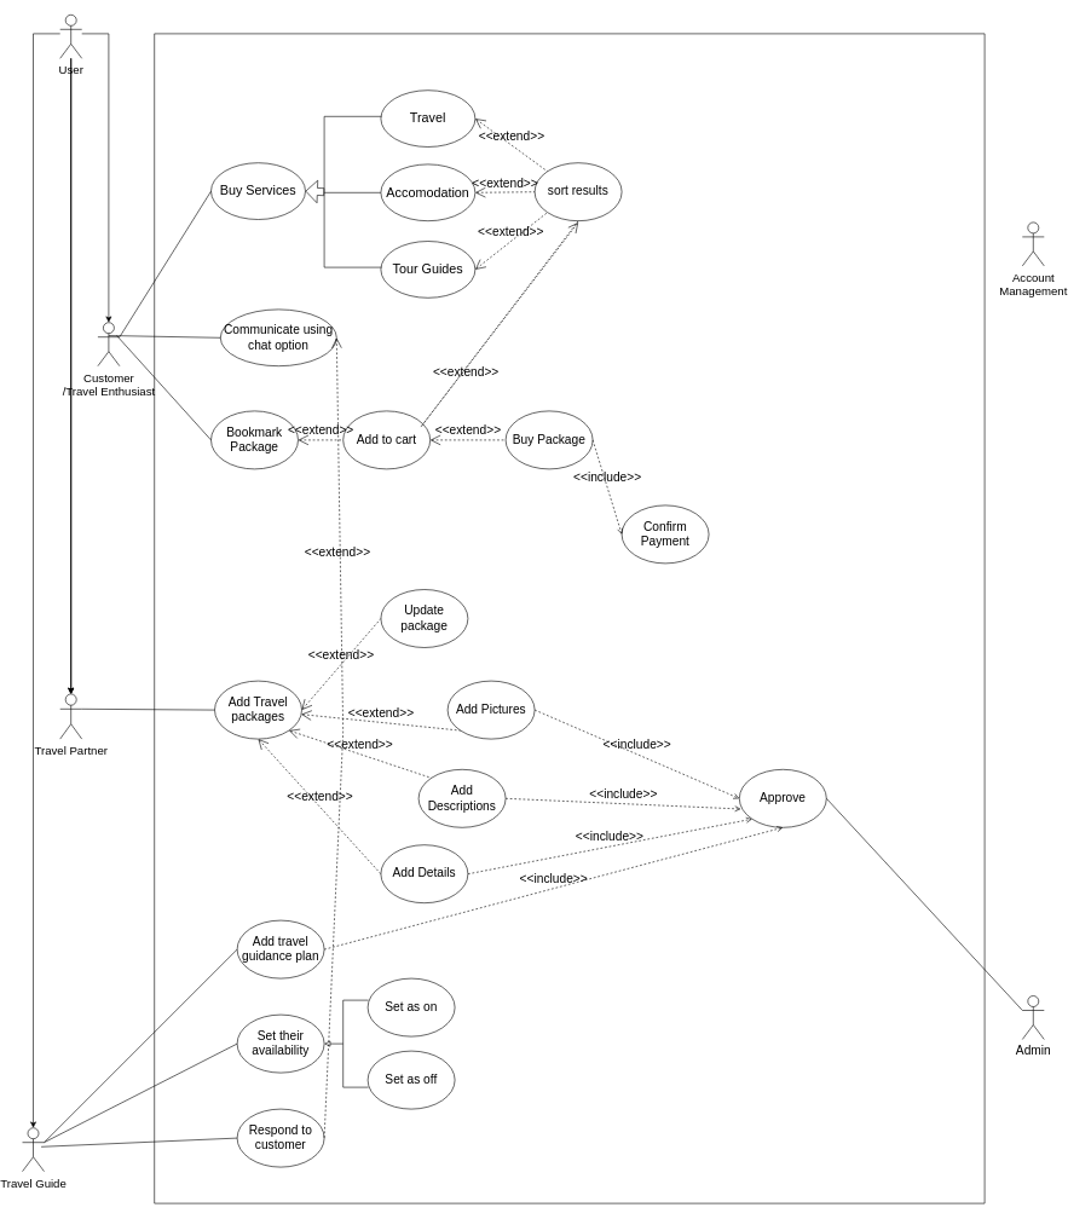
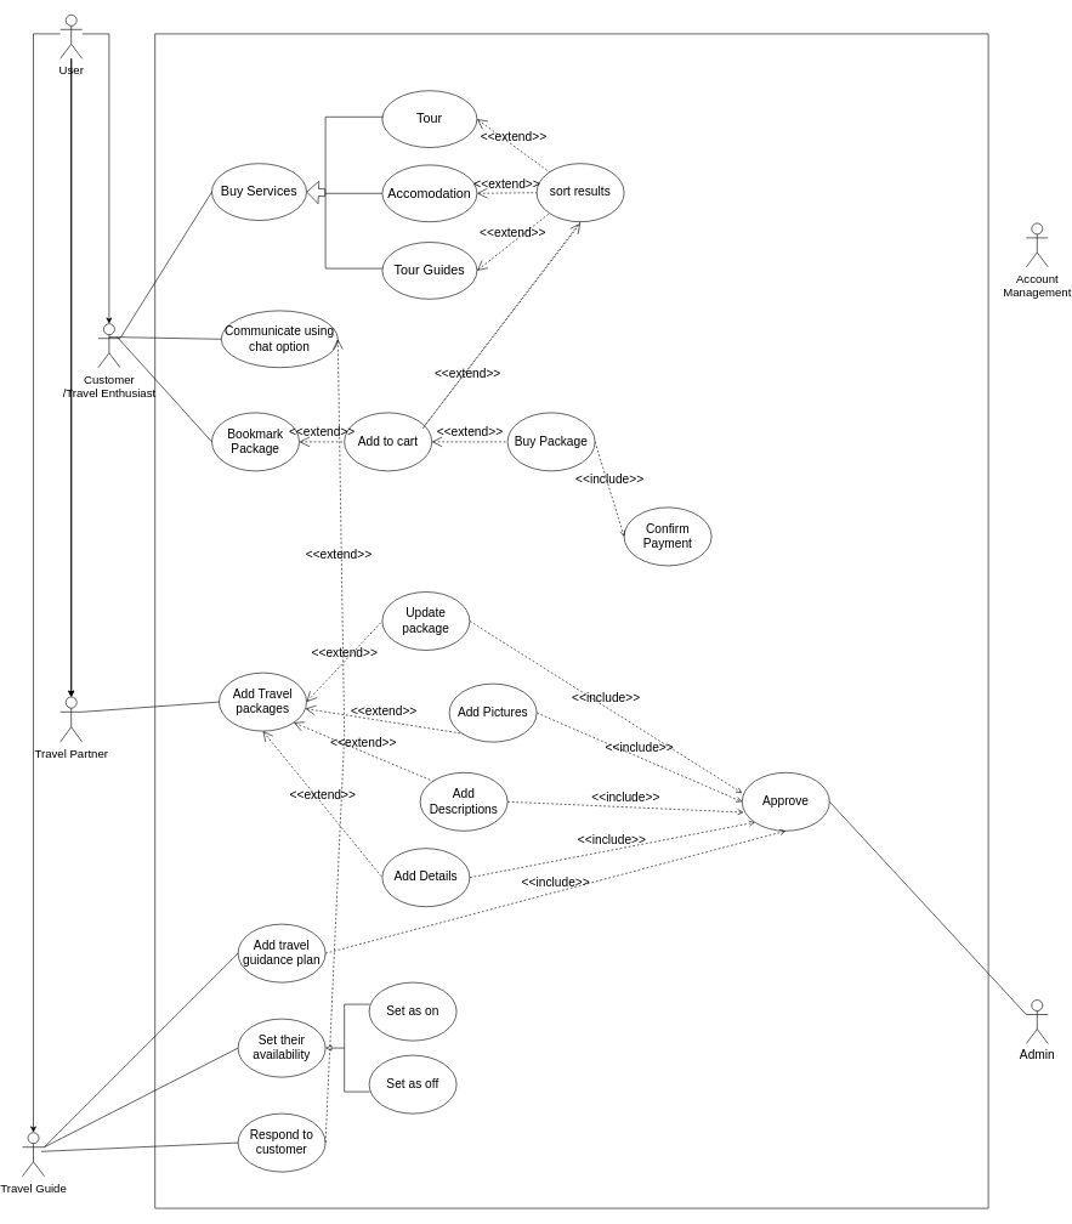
  <mxCell id="0" />
  <mxCell id="1" parent="0" />
  <mxCell id="2" value="" style="edgeStyle=orthogonalEdgeStyle;rounded=0;orthogonalLoop=1;jettySize=auto;html=1;strokeWidth=1;" edge="1" parent="1" source="7" target="8"><mxGeometry relative="1" as="geometry" /></mxCell>
  <mxCell id="3" value="" style="edgeStyle=orthogonalEdgeStyle;rounded=0;orthogonalLoop=1;jettySize=auto;html=1;strokeWidth=1;" edge="1" parent="1" source="7" target="8"><mxGeometry relative="1" as="geometry" /></mxCell>
  <mxCell id="4" value="" style="edgeStyle=orthogonalEdgeStyle;rounded=0;orthogonalLoop=1;jettySize=auto;html=1;strokeWidth=1;" edge="1" parent="1" source="7" target="8"><mxGeometry relative="1" as="geometry"><Array as="points"><mxPoint x="87" y="951" /></Array></mxGeometry></mxCell>
  <mxCell id="5" value="" style="edgeStyle=orthogonalEdgeStyle;rounded=0;orthogonalLoop=1;jettySize=auto;html=1;strokeWidth=1;" edge="1" parent="1" source="7" target="9"><mxGeometry relative="1" as="geometry"><Array as="points"><mxPoint x="35" y="46" /></Array></mxGeometry></mxCell>
  <mxCell id="6" value="" style="edgeStyle=orthogonalEdgeStyle;rounded=0;orthogonalLoop=1;jettySize=auto;html=1;strokeWidth=1;" edge="1" parent="1" source="7" target="10"><mxGeometry relative="1" as="geometry"><Array as="points"><mxPoint x="139" y="46" /></Array></mxGeometry></mxCell>
  <mxCell id="7" value="&lt;font style=&quot;font-size: 16px&quot;&gt;User&lt;/font&gt;" style="shape=umlActor;verticalLabelPosition=bottom;verticalAlign=top;html=1;outlineConnect=0;strokeWidth=1;" vertex="1" parent="1"><mxGeometry x="72" y="20" width="30" height="60" as="geometry" /></mxCell>
  <mxCell id="8" value="&lt;font style=&quot;font-size: 16px&quot;&gt;Travel Partner&lt;/font&gt;" style="shape=umlActor;verticalLabelPosition=bottom;verticalAlign=top;html=1;outlineConnect=0;strokeWidth=1;" vertex="1" parent="1"><mxGeometry x="72" y="956" width="30" height="62" as="geometry" /></mxCell>
  <mxCell id="9" value="&lt;font style=&quot;font-size: 16px&quot;&gt;Travel Guide&lt;/font&gt;" style="shape=umlActor;verticalLabelPosition=bottom;verticalAlign=top;html=1;outlineConnect=0;strokeWidth=1;" vertex="1" parent="1"><mxGeometry x="20" y="1554" width="30" height="60" as="geometry" /></mxCell>
  <mxCell id="10" value="&lt;font style=&quot;font-size: 16px&quot;&gt;Customer&lt;br&gt;/Travel Enthusiast&lt;/font&gt;" style="shape=umlActor;verticalLabelPosition=bottom;verticalAlign=top;html=1;outlineConnect=0;strokeWidth=1;" vertex="1" parent="1"><mxGeometry x="124" y="444" width="30" height="60" as="geometry" /></mxCell>
  <mxCell id="11" value="" style="swimlane;startSize=0;gradientColor=#ffffff;strokeWidth=1;" vertex="1" parent="1"><mxGeometry x="202" y="46" width="1144" height="1612" as="geometry" /></mxCell>
  <mxCell id="12" value="&lt;span style=&quot;font-size: 18px&quot;&gt;Buy Services&lt;/span&gt;" style="ellipse;whiteSpace=wrap;html=1;gradientColor=none;strokeWidth=1;" vertex="1" parent="11"><mxGeometry x="78" y="178" width="130" height="78" as="geometry" /></mxCell>
- <mxCell id="13" value="&lt;span style=&quot;font-size: 18px&quot;&gt;Travel&lt;br&gt;&lt;/span&gt;" style="ellipse;whiteSpace=wrap;html=1;gradientColor=none;strokeWidth=1;" vertex="1" parent="11"><mxGeometry x="312" y="78" width="130" height="78" as="geometry" /></mxCell>
+ <mxCell id="13" value="&lt;span style=&quot;font-size: 18px&quot;&gt;Tour&lt;br&gt;&lt;/span&gt;" style="ellipse;whiteSpace=wrap;html=1;gradientColor=none;strokeWidth=1;" vertex="1" parent="11"><mxGeometry x="312" y="78" width="130" height="78" as="geometry" /></mxCell>
  <mxCell id="14" value="&lt;span style=&quot;font-size: 18px&quot;&gt;Accomodation&lt;br&gt;&lt;/span&gt;" style="ellipse;whiteSpace=wrap;html=1;gradientColor=none;strokeWidth=1;" vertex="1" parent="11"><mxGeometry x="312" y="180" width="130" height="78" as="geometry" /></mxCell>
  <mxCell id="15" value="&lt;span style=&quot;font-size: 18px&quot;&gt;Tour Guides&lt;br&gt;&lt;/span&gt;" style="ellipse;whiteSpace=wrap;html=1;gradientColor=none;strokeWidth=1;" vertex="1" parent="11"><mxGeometry x="312" y="286" width="130" height="78" as="geometry" /></mxCell>
  <mxCell id="16" value="&lt;font style=&quot;font-size: 17px&quot;&gt;sort results&lt;br&gt;&lt;/font&gt;" style="ellipse;whiteSpace=wrap;html=1;fontSize=16;strokeWidth=1;gradientColor=#ffffff;" vertex="1" parent="11"><mxGeometry x="524" y="178" width="120" height="80" as="geometry" /></mxCell>
  <mxCell id="17" value="&amp;lt;&amp;lt;extend&amp;gt;&amp;gt;" style="edgeStyle=none;html=1;startArrow=open;endArrow=none;startSize=12;verticalAlign=bottom;dashed=1;labelBackgroundColor=none;rounded=0;fontSize=17;strokeWidth=1;exitX=1;exitY=0.5;exitDx=0;exitDy=0;entryX=0;entryY=0;entryDx=0;entryDy=0;" edge="1" parent="11" source="13" target="16"><mxGeometry width="160" relative="1" as="geometry"><mxPoint x="338" y="442" as="sourcePoint" /><mxPoint x="498" y="442" as="targetPoint" /></mxGeometry></mxCell>
  <mxCell id="18" value="&amp;lt;&amp;lt;extend&amp;gt;&amp;gt;" style="edgeStyle=none;html=1;startArrow=open;endArrow=none;startSize=12;verticalAlign=bottom;dashed=1;labelBackgroundColor=none;rounded=0;fontSize=17;strokeWidth=1;exitX=1;exitY=0.5;exitDx=0;exitDy=0;entryX=0;entryY=0.5;entryDx=0;entryDy=0;" edge="1" parent="11" source="14" target="16"><mxGeometry width="160" relative="1" as="geometry"><mxPoint x="338" y="442" as="sourcePoint" /><mxPoint x="498" y="442" as="targetPoint" /></mxGeometry></mxCell>
  <mxCell id="19" value="&amp;lt;&amp;lt;extend&amp;gt;&amp;gt;" style="edgeStyle=none;html=1;startArrow=open;endArrow=none;startSize=12;verticalAlign=bottom;dashed=1;labelBackgroundColor=none;rounded=0;fontSize=17;strokeWidth=1;entryX=0;entryY=1;entryDx=0;entryDy=0;exitX=1;exitY=0.5;exitDx=0;exitDy=0;" edge="1" parent="11" source="15" target="16"><mxGeometry width="160" relative="1" as="geometry"><mxPoint x="338" y="442" as="sourcePoint" /><mxPoint x="498" y="442" as="targetPoint" /></mxGeometry></mxCell>
  <mxCell id="20" value="Communicate using chat option" style="ellipse;whiteSpace=wrap;html=1;fontSize=17;strokeWidth=1;gradientColor=#ffffff;" vertex="1" parent="11"><mxGeometry x="91" y="380" width="160" height="78" as="geometry" /></mxCell>
  <mxCell id="21" value="" style="shape=partialRectangle;whiteSpace=wrap;html=1;bottom=1;right=1;left=1;top=0;fillColor=none;routingCenterX=-0.5;fontSize=17;strokeWidth=1;direction=south;" vertex="1" parent="11"><mxGeometry x="234" y="114" width="78" height="208" as="geometry" /></mxCell>
  <mxCell id="22" value="" style="line;strokeWidth=1;html=1;fontSize=17;gradientColor=#ffffff;" vertex="1" parent="11"><mxGeometry x="234" y="214" width="78" height="10" as="geometry" /></mxCell>
  <mxCell id="23" value="" style="endArrow=classic;html=1;rounded=1;fontSize=17;strokeWidth=1;shape=flexArrow;entryX=1;entryY=0.5;entryDx=0;entryDy=0;exitX=0.5;exitY=1;exitDx=0;exitDy=0;endSize=5;startSize=1;" edge="1" parent="11" source="21" target="12"><mxGeometry width="50" height="50" relative="1" as="geometry"><mxPoint x="286" y="492" as="sourcePoint" /><mxPoint x="336" y="442" as="targetPoint" /></mxGeometry></mxCell>
  <mxCell id="24" value="Bookmark Package" style="ellipse;whiteSpace=wrap;html=1;fontSize=17;strokeWidth=1;gradientColor=#ffffff;" vertex="1" parent="11"><mxGeometry x="78" y="520" width="120" height="80" as="geometry" /></mxCell>
  <mxCell id="25" value="Add to cart" style="ellipse;whiteSpace=wrap;html=1;fontSize=17;strokeWidth=1;gradientColor=#ffffff;" vertex="1" parent="11"><mxGeometry x="260" y="520" width="120" height="80" as="geometry" /></mxCell>
  <mxCell id="26" value="&amp;lt;&amp;lt;extend&amp;gt;&amp;gt;" style="edgeStyle=none;html=1;startArrow=open;endArrow=none;startSize=12;verticalAlign=bottom;dashed=1;labelBackgroundColor=none;rounded=1;fontSize=17;targetPerimeterSpacing=0;strokeColor=default;strokeWidth=1;fillColor=default;gradientColor=#ffffff;exitX=1;exitY=0.5;exitDx=0;exitDy=0;entryX=0;entryY=0.5;entryDx=0;entryDy=0;" edge="1" parent="11" source="24" target="25"><mxGeometry width="160" relative="1" as="geometry"><mxPoint x="182" y="442" as="sourcePoint" /><mxPoint x="342" y="442" as="targetPoint" /></mxGeometry></mxCell>
  <mxCell id="27" value="&amp;lt;&amp;lt;extend&amp;gt;&amp;gt;" style="edgeStyle=none;html=1;startArrow=open;endArrow=none;startSize=12;verticalAlign=bottom;dashed=1;labelBackgroundColor=none;rounded=1;fontSize=17;targetPerimeterSpacing=0;strokeColor=default;strokeWidth=1;fillColor=default;gradientColor=#ffffff;entryX=0.5;entryY=1;entryDx=0;entryDy=0;endSize=10;" edge="1" parent="11" target="16"><mxGeometry x="-0.254" y="12" width="160" relative="1" as="geometry"><mxPoint x="584" y="260" as="sourcePoint" /><mxPoint x="810" y="442" as="targetPoint" /><Array as="points"><mxPoint x="364" y="546" /></Array><mxPoint y="-1" as="offset" /></mxGeometry></mxCell>
  <mxCell id="28" value="Add travel guidance plan" style="ellipse;whiteSpace=wrap;html=1;fontSize=17;strokeWidth=1;gradientColor=#ffffff;" vertex="1" parent="11"><mxGeometry x="114" y="1222" width="120" height="80" as="geometry" /></mxCell>
  <mxCell id="29" value="Set their availability" style="ellipse;whiteSpace=wrap;html=1;fontSize=17;strokeWidth=1;gradientColor=#ffffff;" vertex="1" parent="11"><mxGeometry x="114" y="1352" width="120" height="80" as="geometry" /></mxCell>
  <mxCell id="30" value="Respond to customer" style="ellipse;whiteSpace=wrap;html=1;fontSize=17;strokeWidth=1;gradientColor=#ffffff;" vertex="1" parent="11"><mxGeometry x="114" y="1482" width="120" height="80" as="geometry" /></mxCell>
  <mxCell id="31" value="Set as on" style="ellipse;whiteSpace=wrap;html=1;fontSize=17;strokeWidth=1;gradientColor=#ffffff;" vertex="1" parent="11"><mxGeometry x="294" y="1302" width="120" height="80" as="geometry" /></mxCell>
  <mxCell id="32" value="Set as off" style="ellipse;whiteSpace=wrap;html=1;fontSize=17;strokeWidth=1;gradientColor=#ffffff;" vertex="1" parent="11"><mxGeometry x="294" y="1402" width="120" height="80" as="geometry" /></mxCell>
  <mxCell id="33" value="" style="shape=partialRectangle;whiteSpace=wrap;html=1;bottom=1;right=1;left=1;top=0;fillColor=none;routingCenterX=-0.5;fontSize=17;strokeWidth=1;direction=south;" vertex="1" parent="11"><mxGeometry x="260" y="1332" width="34" height="120" as="geometry" /></mxCell>
  <mxCell id="34" value="" style="endArrow=block;html=1;rounded=1;fontSize=17;targetPerimeterSpacing=0;strokeColor=default;strokeWidth=1;fillColor=default;gradientColor=#ffffff;entryX=1;entryY=0.5;entryDx=0;entryDy=0;exitX=0.5;exitY=1;exitDx=0;exitDy=0;endFill=0;" edge="1" parent="11" source="33" target="29"><mxGeometry width="50" height="50" relative="1" as="geometry"><mxPoint x="702" y="1194" as="sourcePoint" /><mxPoint x="752" y="1144" as="targetPoint" /></mxGeometry></mxCell>
  <mxCell id="35" value="&amp;lt;&amp;lt;extend&amp;gt;&amp;gt;" style="edgeStyle=none;html=1;startArrow=open;endArrow=none;startSize=12;verticalAlign=bottom;dashed=1;labelBackgroundColor=none;rounded=1;fontSize=17;targetPerimeterSpacing=0;strokeColor=default;strokeWidth=1;fillColor=default;gradientColor=#ffffff;exitX=1;exitY=0.5;exitDx=0;exitDy=0;entryX=1;entryY=0.5;entryDx=0;entryDy=0;" edge="1" parent="11" source="20" target="30"><mxGeometry x="-0.439" y="-4" width="160" relative="1" as="geometry"><mxPoint x="650" y="1170" as="sourcePoint" /><mxPoint x="810" y="1170" as="targetPoint" /><Array as="points"><mxPoint x="260" y="962" /></Array><mxPoint y="-1" as="offset" /></mxGeometry></mxCell>
- <mxCell id="36" value="Add Travel packages" style="ellipse;whiteSpace=wrap;html=1;fontSize=17;strokeWidth=1;gradientColor=#ffffff;" vertex="1" parent="11"><mxGeometry x="83" y="892" width="120" height="80" as="geometry" /></mxCell>
+ <mxCell id="36" value="Add Travel packages" style="ellipse;whiteSpace=wrap;html=1;fontSize=17;strokeWidth=1;gradientColor=#ffffff;" vertex="1" parent="11"><mxGeometry x="88" y="877" width="120" height="80" as="geometry" /></mxCell>
  <mxCell id="37" value="Update package" style="ellipse;whiteSpace=wrap;html=1;fontSize=17;strokeWidth=1;gradientColor=#ffffff;" vertex="1" parent="11"><mxGeometry x="312" y="766" width="120" height="80" as="geometry" /></mxCell>
  <mxCell id="38" value="&amp;lt;&amp;lt;extend&amp;gt;&amp;gt;" style="edgeStyle=none;html=1;startArrow=open;endArrow=none;startSize=12;verticalAlign=bottom;dashed=1;labelBackgroundColor=none;rounded=1;fontSize=17;targetPerimeterSpacing=0;strokeColor=default;strokeWidth=1;fillColor=default;gradientColor=#ffffff;exitX=1;exitY=0.5;exitDx=0;exitDy=0;entryX=0;entryY=0.5;entryDx=0;entryDy=0;" edge="1" parent="11" source="36" target="37"><mxGeometry width="160" relative="1" as="geometry"><mxPoint x="650" y="780" as="sourcePoint" /><mxPoint x="810" y="780" as="targetPoint" /></mxGeometry></mxCell>
  <mxCell id="39" value="Add Pictures" style="ellipse;whiteSpace=wrap;html=1;fontSize=17;strokeWidth=1;gradientColor=#ffffff;" vertex="1" parent="11"><mxGeometry x="404" y="892" width="120" height="80" as="geometry" /></mxCell>
  <mxCell id="40" value="Add Descriptions" style="ellipse;whiteSpace=wrap;html=1;fontSize=17;strokeWidth=1;gradientColor=#ffffff;" vertex="1" parent="11"><mxGeometry x="364" y="1014" width="120" height="80" as="geometry" /></mxCell>
  <mxCell id="41" value="Add Details" style="ellipse;whiteSpace=wrap;html=1;fontSize=17;strokeWidth=1;gradientColor=#ffffff;" vertex="1" parent="11"><mxGeometry x="312" y="1118" width="120" height="80" as="geometry" /></mxCell>
  <mxCell id="42" value="&amp;lt;&amp;lt;extend&amp;gt;&amp;gt;" style="edgeStyle=none;html=1;startArrow=open;endArrow=none;startSize=12;verticalAlign=bottom;dashed=1;labelBackgroundColor=none;rounded=1;fontSize=17;targetPerimeterSpacing=0;strokeColor=default;strokeWidth=1;fillColor=default;gradientColor=#ffffff;entryX=0;entryY=1;entryDx=0;entryDy=0;" edge="1" parent="11" source="36" target="39"><mxGeometry width="160" relative="1" as="geometry"><mxPoint x="208" y="936" as="sourcePoint" /><mxPoint x="810" y="962" as="targetPoint" /></mxGeometry></mxCell>
  <mxCell id="43" value="&amp;lt;&amp;lt;extend&amp;gt;&amp;gt;" style="edgeStyle=none;html=1;startArrow=open;endArrow=none;startSize=12;verticalAlign=bottom;dashed=1;labelBackgroundColor=none;rounded=1;fontSize=17;targetPerimeterSpacing=0;strokeColor=default;strokeWidth=1;fillColor=default;gradientColor=#ffffff;exitX=1;exitY=1;exitDx=0;exitDy=0;entryX=0;entryY=0;entryDx=0;entryDy=0;" edge="1" parent="11" source="36" target="40"><mxGeometry width="160" relative="1" as="geometry"><mxPoint x="650" y="962" as="sourcePoint" /><mxPoint x="810" y="962" as="targetPoint" /></mxGeometry></mxCell>
  <mxCell id="44" value="&amp;lt;&amp;lt;extend&amp;gt;&amp;gt;" style="edgeStyle=none;html=1;startArrow=open;endArrow=none;startSize=12;verticalAlign=bottom;dashed=1;labelBackgroundColor=none;rounded=1;fontSize=17;targetPerimeterSpacing=0;strokeColor=default;strokeWidth=1;fillColor=default;gradientColor=#ffffff;exitX=0.5;exitY=1;exitDx=0;exitDy=0;entryX=0;entryY=0.5;entryDx=0;entryDy=0;" edge="1" parent="11" source="36" target="41"><mxGeometry width="160" relative="1" as="geometry"><mxPoint x="650" y="1144" as="sourcePoint" /><mxPoint x="810" y="1144" as="targetPoint" /></mxGeometry></mxCell>
  <mxCell id="45" value="Buy Package" style="ellipse;whiteSpace=wrap;html=1;fontSize=17;strokeWidth=1;gradientColor=#ffffff;" vertex="1" parent="11"><mxGeometry x="484" y="520" width="120" height="80" as="geometry" /></mxCell>
  <mxCell id="46" value="&amp;lt;&amp;lt;extend&amp;gt;&amp;gt;" style="edgeStyle=none;html=1;startArrow=open;endArrow=none;startSize=12;verticalAlign=bottom;dashed=1;labelBackgroundColor=none;rounded=1;fontSize=17;targetPerimeterSpacing=0;strokeColor=default;strokeWidth=1;fillColor=default;gradientColor=#ffffff;exitX=1;exitY=0.5;exitDx=0;exitDy=0;entryX=0;entryY=0.5;entryDx=0;entryDy=0;" edge="1" parent="11" source="25" target="45"><mxGeometry width="160" relative="1" as="geometry"><mxPoint x="650" y="598" as="sourcePoint" /><mxPoint x="810" y="598" as="targetPoint" /></mxGeometry></mxCell>
  <mxCell id="47" value="Confirm Payment" style="ellipse;whiteSpace=wrap;html=1;fontSize=17;strokeWidth=1;gradientColor=#ffffff;" vertex="1" parent="11"><mxGeometry x="644" y="650" width="120" height="80" as="geometry" /></mxCell>
  <mxCell id="48" value="&amp;lt;&amp;lt;include&amp;gt;&amp;gt;" style="html=1;verticalAlign=bottom;labelBackgroundColor=none;endArrow=open;endFill=0;dashed=1;rounded=1;fontSize=17;targetPerimeterSpacing=0;strokeColor=default;strokeWidth=1;fillColor=default;gradientColor=#ffffff;exitX=1;exitY=0.5;exitDx=0;exitDy=0;entryX=0;entryY=0.5;entryDx=0;entryDy=0;" edge="1" parent="11" source="45" target="47"><mxGeometry width="160" relative="1" as="geometry"><mxPoint x="650" y="598" as="sourcePoint" /><mxPoint x="810" y="598" as="targetPoint" /></mxGeometry></mxCell>
  <mxCell id="49" value="Approve" style="ellipse;whiteSpace=wrap;html=1;fontSize=17;strokeWidth=1;gradientColor=#ffffff;" vertex="1" parent="11"><mxGeometry x="806" y="1014" width="120" height="80" as="geometry" /></mxCell>
+ <mxCell id="50" value="&amp;lt;&amp;lt;include&amp;gt;&amp;gt;" style="html=1;verticalAlign=bottom;labelBackgroundColor=none;endArrow=open;endFill=0;dashed=1;rounded=1;fontSize=17;targetPerimeterSpacing=0;strokeColor=default;strokeWidth=1;fillColor=default;gradientColor=#ffffff;exitX=1;exitY=0.5;exitDx=0;exitDy=0;entryX=0;entryY=0.35;entryDx=0;entryDy=0;entryPerimeter=0;" edge="1" parent="11" source="37" target="49"><mxGeometry width="160" relative="1" as="geometry"><mxPoint x="572" y="1144" as="sourcePoint" /><mxPoint x="732" y="1144" as="targetPoint" /></mxGeometry></mxCell>
  <mxCell id="51" value="&amp;lt;&amp;lt;include&amp;gt;&amp;gt;" style="html=1;verticalAlign=bottom;labelBackgroundColor=none;endArrow=open;endFill=0;dashed=1;rounded=1;fontSize=17;targetPerimeterSpacing=0;strokeColor=default;strokeWidth=1;fillColor=default;gradientColor=#ffffff;exitX=1;exitY=0.5;exitDx=0;exitDy=0;entryX=0;entryY=0.5;entryDx=0;entryDy=0;" edge="1" parent="11" source="39" target="49"><mxGeometry width="160" relative="1" as="geometry"><mxPoint x="458" y="832" as="sourcePoint" /><mxPoint x="884" y="1092" as="targetPoint" /></mxGeometry></mxCell>
  <mxCell id="52" value="&amp;lt;&amp;lt;include&amp;gt;&amp;gt;" style="html=1;verticalAlign=bottom;labelBackgroundColor=none;endArrow=open;endFill=0;dashed=1;rounded=1;fontSize=17;targetPerimeterSpacing=0;strokeColor=default;strokeWidth=1;fillColor=default;gradientColor=#ffffff;exitX=1;exitY=0.5;exitDx=0;exitDy=0;entryX=0.017;entryY=0.681;entryDx=0;entryDy=0;entryPerimeter=0;" edge="1" parent="11" source="40" target="49"><mxGeometry width="160" relative="1" as="geometry"><mxPoint x="550.0" y="958" as="sourcePoint" /><mxPoint x="858" y="1104" as="targetPoint" /></mxGeometry></mxCell>
  <mxCell id="53" value="&amp;lt;&amp;lt;include&amp;gt;&amp;gt;" style="html=1;verticalAlign=bottom;labelBackgroundColor=none;endArrow=open;endFill=0;dashed=1;rounded=1;fontSize=17;targetPerimeterSpacing=0;strokeColor=default;strokeWidth=1;fillColor=default;gradientColor=#ffffff;exitX=1;exitY=0.5;exitDx=0;exitDy=0;entryX=0;entryY=1;entryDx=0;entryDy=0;" edge="1" parent="11" source="41" target="49"><mxGeometry width="160" relative="1" as="geometry"><mxPoint x="510" y="1080" as="sourcePoint" /><mxPoint x="901.574" y="1132.284" as="targetPoint" /></mxGeometry></mxCell>
  <mxCell id="54" value="&amp;lt;&amp;lt;include&amp;gt;&amp;gt;" style="html=1;verticalAlign=bottom;labelBackgroundColor=none;endArrow=open;endFill=0;dashed=1;rounded=1;fontSize=17;targetPerimeterSpacing=0;strokeColor=default;strokeWidth=1;fillColor=default;gradientColor=#ffffff;entryX=0.5;entryY=1;entryDx=0;entryDy=0;exitX=1;exitY=0.5;exitDx=0;exitDy=0;" edge="1" parent="11" source="28" target="49"><mxGeometry width="160" relative="1" as="geometry"><mxPoint x="676" y="1352" as="sourcePoint" /><mxPoint x="836" y="1352" as="targetPoint" /></mxGeometry></mxCell>
  <mxCell id="55" value="&lt;font style=&quot;font-size: 16px&quot;&gt;Account&lt;br&gt;Management&lt;/font&gt;" style="shape=umlActor;verticalLabelPosition=bottom;verticalAlign=top;html=1;outlineConnect=0;gradientColor=none;strokeWidth=1;" vertex="1" parent="1"><mxGeometry x="1398" y="306" width="30" height="60" as="geometry" /></mxCell>
  <mxCell id="56" value="" style="endArrow=none;html=1;rounded=0;fontSize=16;exitX=1;exitY=0.333;exitDx=0;exitDy=0;exitPerimeter=0;entryX=0;entryY=0.5;entryDx=0;entryDy=0;strokeWidth=1;" edge="1" parent="1" source="10" target="12"><mxGeometry width="50" height="50" relative="1" as="geometry"><mxPoint x="592" y="746" as="sourcePoint" /><mxPoint x="642" y="696" as="targetPoint" /></mxGeometry></mxCell>
  <mxCell id="57" value="" style="endArrow=none;html=1;rounded=0;fontSize=17;strokeWidth=1;exitX=0.5;exitY=0.3;exitDx=0;exitDy=0;exitPerimeter=0;entryX=0;entryY=0.5;entryDx=0;entryDy=0;" edge="1" parent="1" source="10" target="20"><mxGeometry width="50" height="50" relative="1" as="geometry"><mxPoint x="592" y="772" as="sourcePoint" /><mxPoint x="642" y="722" as="targetPoint" /></mxGeometry></mxCell>
  <mxCell id="58" value="" style="endArrow=none;html=1;rounded=1;fontSize=17;targetPerimeterSpacing=0;strokeColor=default;strokeWidth=1;fillColor=default;gradientColor=#ffffff;entryX=0;entryY=0.5;entryDx=0;entryDy=0;" edge="1" parent="1" target="24"><mxGeometry width="50" height="50" relative="1" as="geometry"><mxPoint x="150" y="462" as="sourcePoint" /><mxPoint x="980" y="462" as="targetPoint" /></mxGeometry></mxCell>
  <mxCell id="59" value="" style="endArrow=none;html=1;rounded=1;fontSize=17;targetPerimeterSpacing=0;strokeColor=default;strokeWidth=1;fillColor=default;gradientColor=#ffffff;exitX=1;exitY=0.333;exitDx=0;exitDy=0;exitPerimeter=0;entryX=0;entryY=0.5;entryDx=0;entryDy=0;" edge="1" parent="1" source="9" target="28"><mxGeometry width="50" height="50" relative="1" as="geometry"><mxPoint x="904" y="1240" as="sourcePoint" /><mxPoint x="954" y="1190" as="targetPoint" /></mxGeometry></mxCell>
  <mxCell id="60" value="" style="endArrow=none;html=1;rounded=1;fontSize=17;targetPerimeterSpacing=0;strokeColor=default;strokeWidth=1;fillColor=default;gradientColor=#ffffff;exitX=1;exitY=0.333;exitDx=0;exitDy=0;exitPerimeter=0;entryX=0;entryY=0.5;entryDx=0;entryDy=0;" edge="1" parent="1" source="9" target="29"><mxGeometry width="50" height="50" relative="1" as="geometry"><mxPoint x="904" y="1240" as="sourcePoint" /><mxPoint x="954" y="1190" as="targetPoint" /></mxGeometry></mxCell>
  <mxCell id="61" value="" style="endArrow=none;html=1;rounded=1;fontSize=17;targetPerimeterSpacing=0;strokeColor=default;strokeWidth=1;fillColor=default;gradientColor=#ffffff;entryX=0;entryY=0.5;entryDx=0;entryDy=0;" edge="1" parent="1" target="30"><mxGeometry width="50" height="50" relative="1" as="geometry"><mxPoint x="46" y="1580" as="sourcePoint" /><mxPoint x="954" y="1190" as="targetPoint" /></mxGeometry></mxCell>
  <mxCell id="62" value="" style="endArrow=none;html=1;rounded=1;fontSize=17;endSize=10;targetPerimeterSpacing=0;strokeColor=default;strokeWidth=1;fillColor=default;gradientColor=#ffffff;exitX=1;exitY=0.333;exitDx=0;exitDy=0;exitPerimeter=0;entryX=0;entryY=0.5;entryDx=0;entryDy=0;" edge="1" parent="1" source="8" target="36"><mxGeometry width="50" height="50" relative="1" as="geometry"><mxPoint x="904" y="876" as="sourcePoint" /><mxPoint x="954" y="826" as="targetPoint" /></mxGeometry></mxCell>
  <mxCell id="63" value="Admin&lt;br&gt;" style="shape=umlActor;verticalLabelPosition=bottom;verticalAlign=top;html=1;outlineConnect=0;fontSize=17;strokeWidth=1;gradientColor=#ffffff;" vertex="1" parent="1"><mxGeometry x="1398" y="1372" width="30" height="60" as="geometry" /></mxCell>
  <mxCell id="64" value="" style="endArrow=none;html=1;rounded=1;fontSize=17;targetPerimeterSpacing=0;strokeColor=default;strokeWidth=1;fillColor=default;gradientColor=#ffffff;entryX=0;entryY=0.333;entryDx=0;entryDy=0;entryPerimeter=0;exitX=1;exitY=0.5;exitDx=0;exitDy=0;" edge="1" parent="1" source="49" target="63"><mxGeometry width="50" height="50" relative="1" as="geometry"><mxPoint x="826" y="1214" as="sourcePoint" /><mxPoint x="876" y="1164" as="targetPoint" /></mxGeometry></mxCell>
